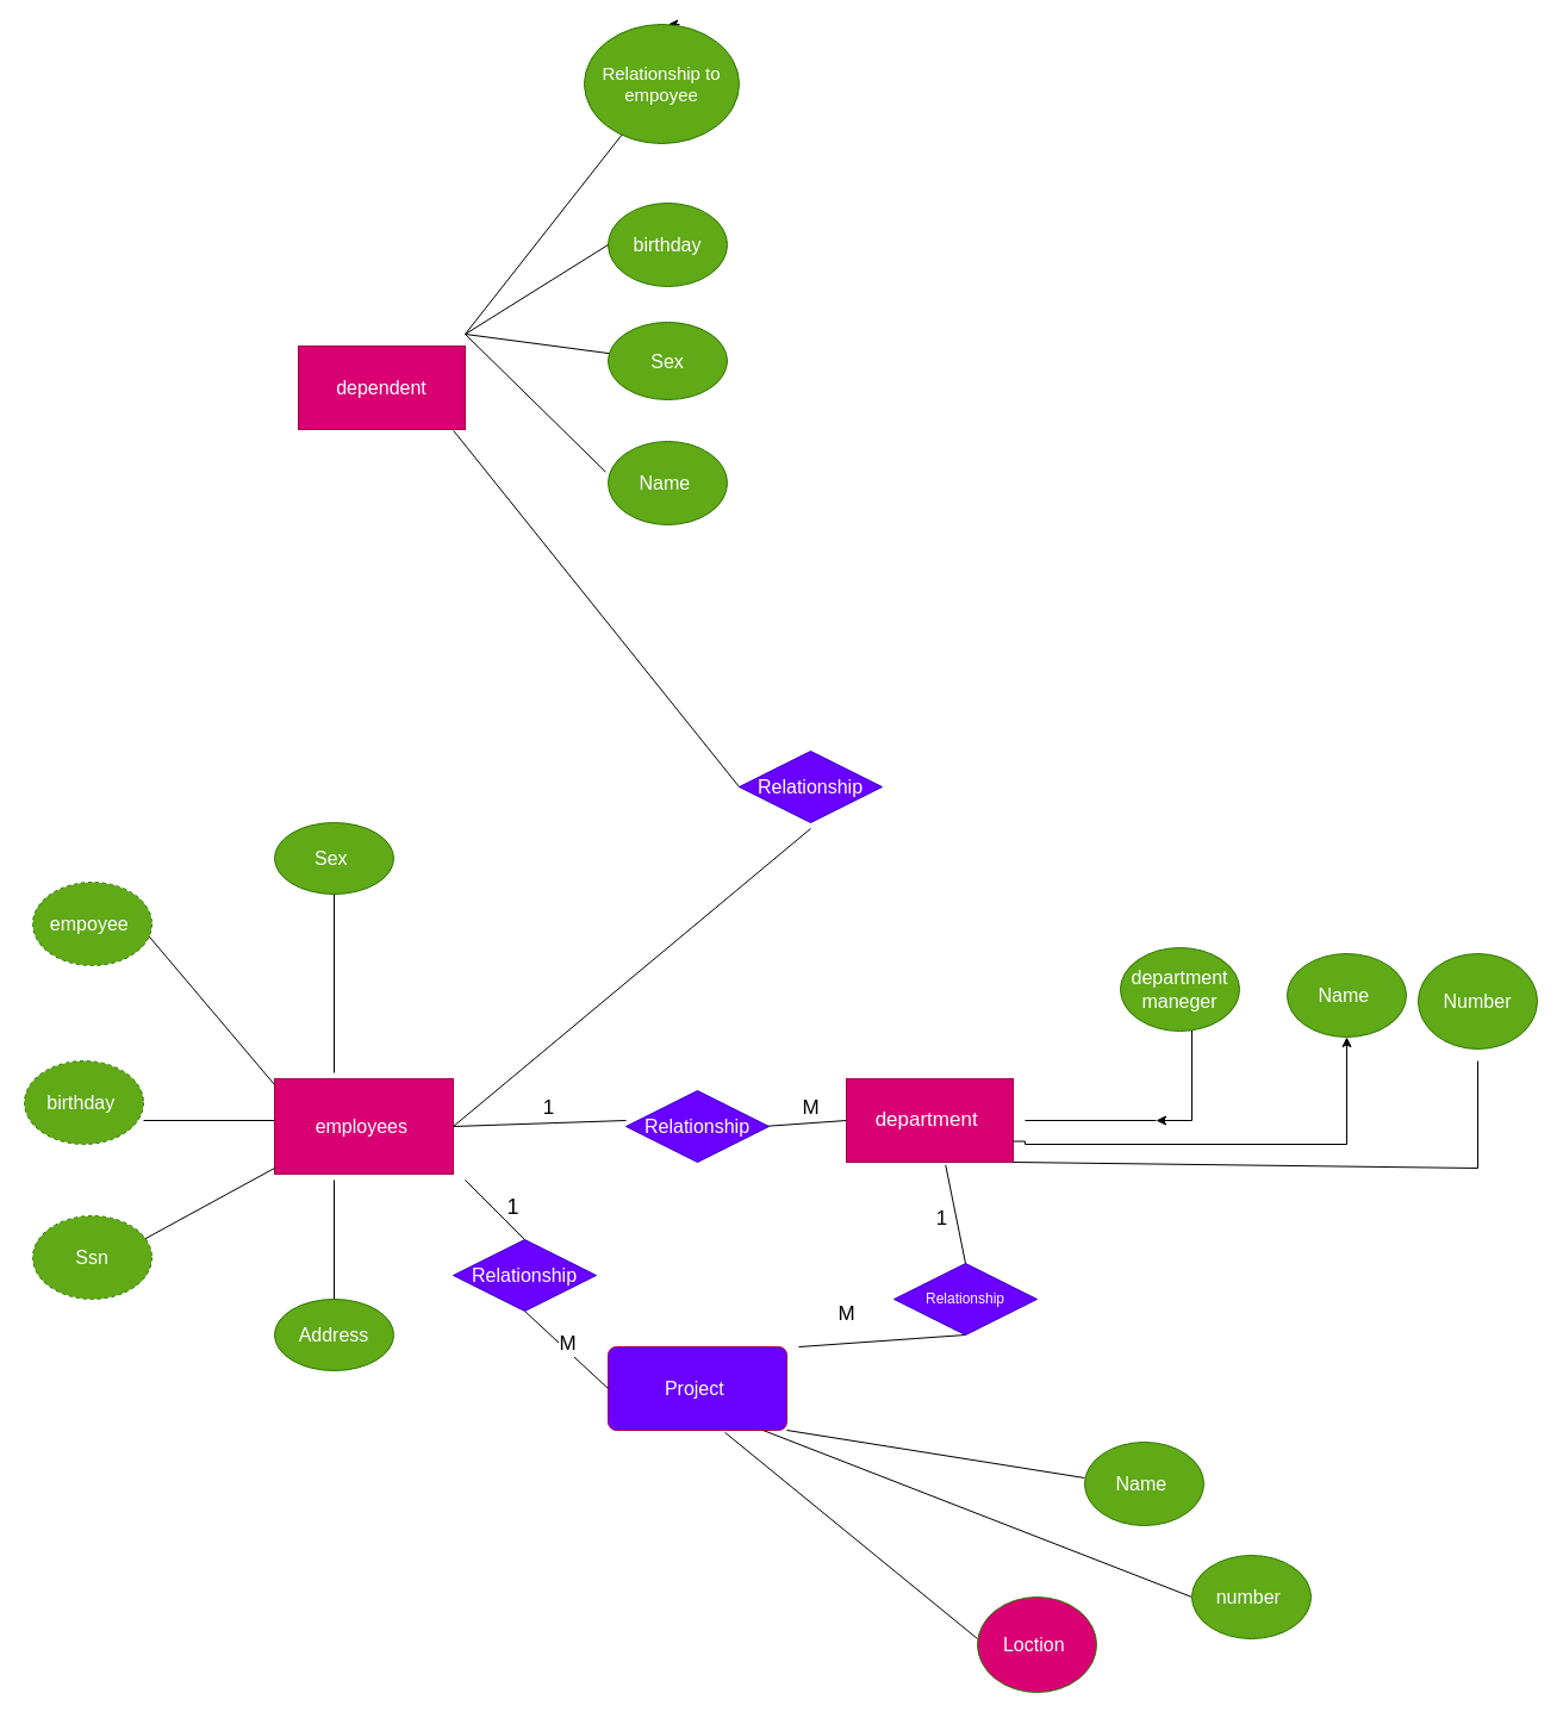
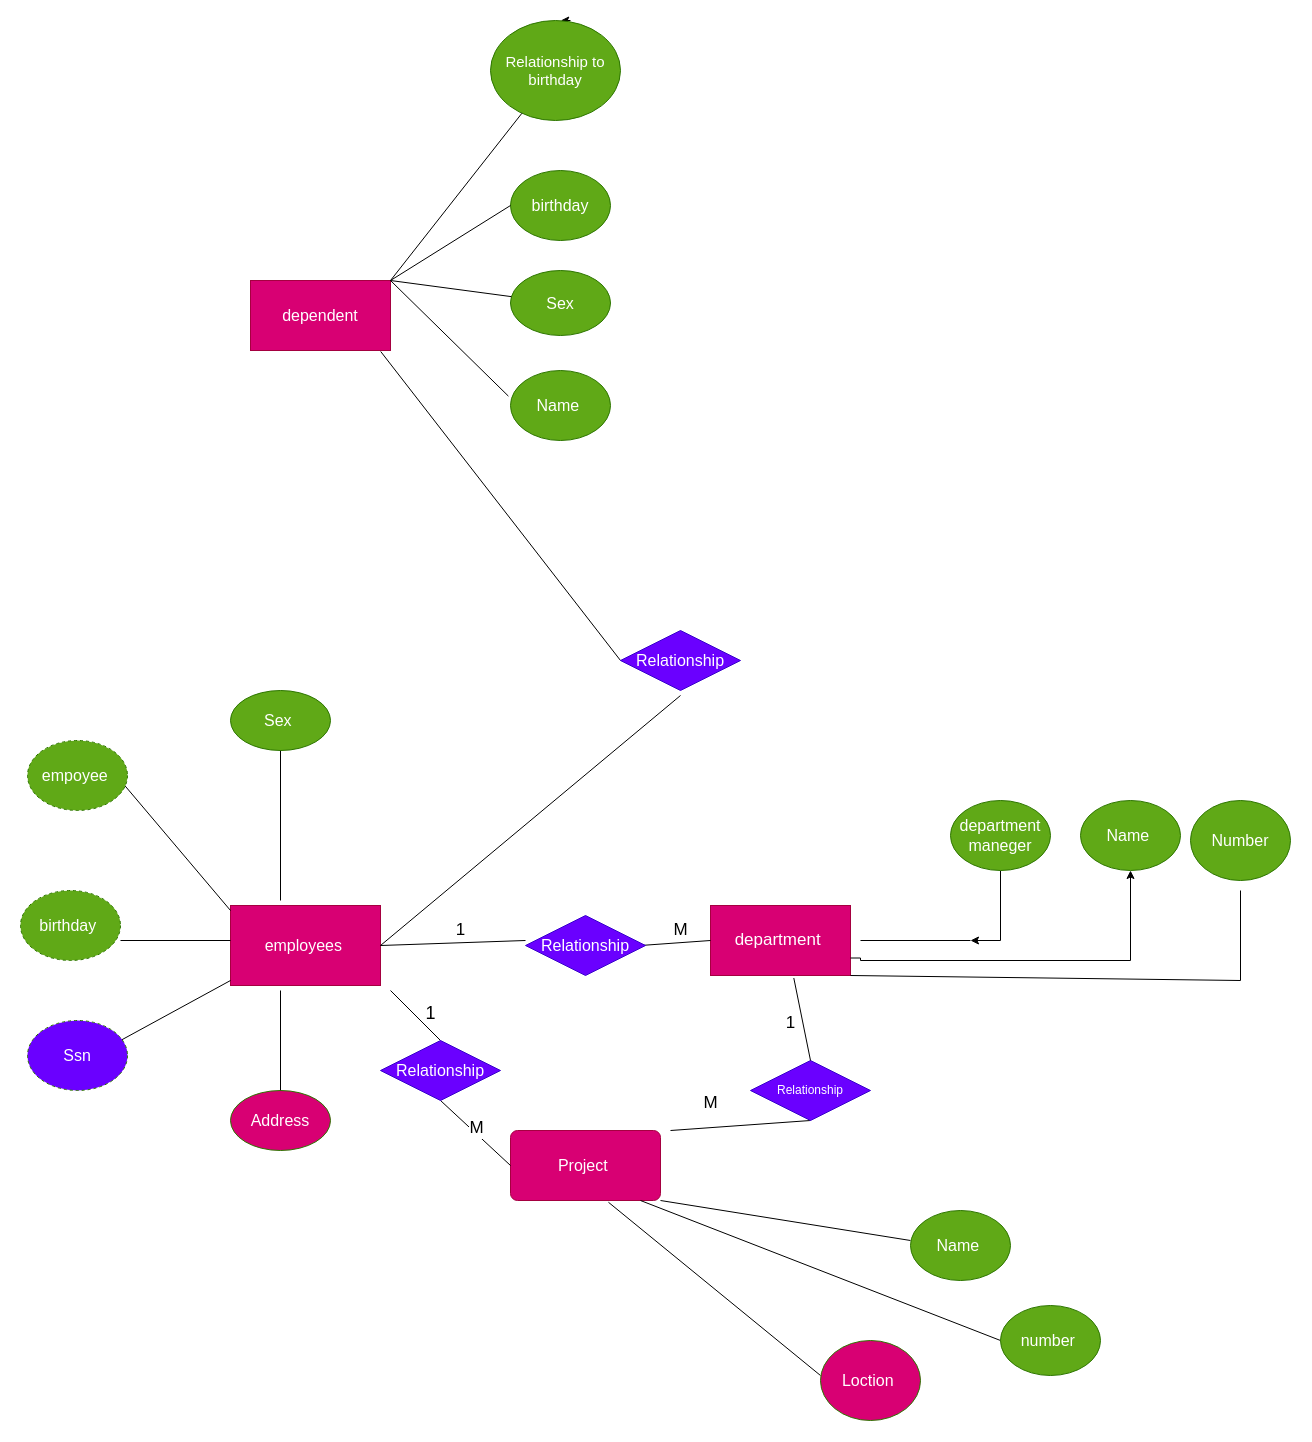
  <mxCell id="0" />
  <mxCell id="1" parent="0" />
  <mxCell id="2" value="&lt;font style=&quot;font-size: 17px;&quot;&gt;department&amp;nbsp;&lt;/font&gt;" style="whiteSpace=wrap;html=1;align=center;fillColor=#d80073;fontColor=#ffffff;strokeColor=#A50040;" vertex="1" parent="1"><mxGeometry x="710" y="905" width="140" height="70" as="geometry" /></mxCell>
  <mxCell id="3" value="" style="line;strokeWidth=1;rotatable=0;dashed=0;labelPosition=right;align=left;verticalAlign=middle;spacingTop=0;spacingLeft=6;points=[];portConstraint=eastwest;" vertex="1" parent="1"><mxGeometry x="860" y="935" width="110" height="10" as="geometry" /></mxCell>
  <mxCell id="4" value="" style="edgeStyle=orthogonalEdgeStyle;rounded=0;orthogonalLoop=1;jettySize=auto;html=1;" edge="1" parent="1" source="5" target="3"><mxGeometry relative="1" as="geometry"><Array as="points"><mxPoint x="1000" y="940" /></Array></mxGeometry></mxCell>
- <mxCell id="5" value="&lt;font style=&quot;font-size: 16px;&quot;&gt;department maneger&lt;/font&gt;" style="ellipse;whiteSpace=wrap;html=1;align=center;fillColor=#60a917;fontColor=#ffffff;strokeColor=#2D7600;" vertex="1" parent="1"><mxGeometry x="940" y="795" width="100" height="70" as="geometry" /></mxCell>
+ <mxCell id="5" value="&lt;font style=&quot;font-size: 16px;&quot;&gt;department maneger&lt;/font&gt;" style="ellipse;whiteSpace=wrap;html=1;align=center;fillColor=#60a917;fontColor=#ffffff;strokeColor=#2D7600;" vertex="1" parent="1"><mxGeometry x="950" y="800" width="100" height="70" as="geometry" /></mxCell>
  <mxCell id="6" style="edgeStyle=orthogonalEdgeStyle;rounded=0;orthogonalLoop=1;jettySize=auto;html=1;exitX=1;exitY=0.75;exitDx=0;exitDy=0;" edge="1" parent="1" source="2" target="7"><mxGeometry relative="1" as="geometry"><mxPoint x="1160" y="960" as="targetPoint" /><mxPoint x="910" y="960" as="sourcePoint" /><Array as="points"><mxPoint x="860" y="960" /><mxPoint x="1130" y="960" /></Array></mxGeometry></mxCell>
  <mxCell id="7" value="&lt;font style=&quot;font-size: 16px;&quot;&gt;Name&amp;nbsp;&lt;/font&gt;" style="ellipse;whiteSpace=wrap;html=1;align=center;fillColor=#60a917;fontColor=#ffffff;strokeColor=#2D7600;" vertex="1" parent="1"><mxGeometry x="1080" y="800" width="100" height="70" as="geometry" /></mxCell>
  <mxCell id="8" value="" style="line;strokeWidth=1;rotatable=0;dashed=0;labelPosition=right;align=left;verticalAlign=middle;spacingTop=0;spacingLeft=6;points=[];portConstraint=eastwest;" vertex="1" parent="1"><mxGeometry x="670" y="1040" width="60" as="geometry" /></mxCell>
  <mxCell id="9" value="" style="endArrow=none;html=1;rounded=0;exitX=1;exitY=1;exitDx=0;exitDy=0;" edge="1" parent="1" source="2"><mxGeometry width="50" height="50" relative="1" as="geometry"><mxPoint x="890" y="1030" as="sourcePoint" /><mxPoint x="1240" y="980" as="targetPoint" /></mxGeometry></mxCell>
  <mxCell id="10" value="" style="endArrow=none;html=1;rounded=0;" edge="1" parent="1"><mxGeometry width="50" height="50" relative="1" as="geometry"><mxPoint x="1240" y="980" as="sourcePoint" /><mxPoint x="1240" y="890" as="targetPoint" /></mxGeometry></mxCell>
  <mxCell id="11" value="&lt;font style=&quot;font-size: 16px;&quot;&gt;Number&lt;/font&gt;" style="ellipse;whiteSpace=wrap;html=1;align=center;fillColor=#60a917;fontColor=#ffffff;strokeColor=#2D7600;" vertex="1" parent="1"><mxGeometry x="1190" y="800" width="100" height="80" as="geometry" /></mxCell>
  <mxCell id="12" value="" style="endArrow=none;html=1;rounded=0;entryX=0;entryY=0.5;entryDx=0;entryDy=0;" edge="1" parent="1" target="2"><mxGeometry width="50" height="50" relative="1" as="geometry"><mxPoint x="640" y="945" as="sourcePoint" /><mxPoint x="940" y="980" as="targetPoint" /></mxGeometry></mxCell>
- <mxCell id="13" value="&lt;font style=&quot;font-size: 16px;&quot;&gt;Project&amp;nbsp;&lt;/font&gt;" style="rounded=1;arcSize=10;whiteSpace=wrap;html=1;align=center;fillColor=#6a00ff;fontColor=#ffffff;strokeColor=#A50040;" vertex="1" parent="1"><mxGeometry x="510" y="1130" width="150" height="70" as="geometry" /></mxCell>
+ <mxCell id="13" value="&lt;font style=&quot;font-size: 16px;&quot;&gt;Project&amp;nbsp;&lt;/font&gt;" style="rounded=1;arcSize=10;whiteSpace=wrap;html=1;align=center;fillColor=#d80073;fontColor=#ffffff;strokeColor=#A50040;" vertex="1" parent="1"><mxGeometry x="510" y="1130" width="150" height="70" as="geometry" /></mxCell>
  <mxCell id="14" value="" style="endArrow=none;html=1;rounded=0;exitX=0.653;exitY=1.025;exitDx=0;exitDy=0;exitPerimeter=0;" edge="1" parent="1" source="13"><mxGeometry width="50" height="50" relative="1" as="geometry"><mxPoint x="680" y="1375" as="sourcePoint" /><mxPoint x="820" y="1375" as="targetPoint" /></mxGeometry></mxCell>
  <mxCell id="15" value="&lt;font style=&quot;font-size: 16px;&quot;&gt;Loction&amp;nbsp;&lt;/font&gt;" style="ellipse;whiteSpace=wrap;html=1;align=center;fillColor=#d80073;fontColor=#ffffff;strokeColor=#2D7600;" vertex="1" parent="1"><mxGeometry x="820" y="1340" width="100" height="80" as="geometry" /></mxCell>
  <mxCell id="16" value="" style="endArrow=none;html=1;rounded=0;" edge="1" parent="1"><mxGeometry width="50" height="50" relative="1" as="geometry"><mxPoint x="910" y="1240" as="sourcePoint" /><mxPoint x="660" y="1200" as="targetPoint" /></mxGeometry></mxCell>
  <mxCell id="17" value="&lt;font style=&quot;font-size: 16px;&quot;&gt;Name&amp;nbsp;&lt;/font&gt;" style="ellipse;whiteSpace=wrap;html=1;align=center;fillColor=#60a917;fontColor=#ffffff;strokeColor=#2D7600;" vertex="1" parent="1"><mxGeometry x="910" y="1210" width="100" height="70" as="geometry" /></mxCell>
  <mxCell id="18" value="" style="endArrow=none;html=1;rounded=0;" edge="1" parent="1"><mxGeometry width="50" height="50" relative="1" as="geometry"><mxPoint x="1000" y="1340" as="sourcePoint" /><mxPoint x="640" y="1200" as="targetPoint" /></mxGeometry></mxCell>
  <mxCell id="19" value="&lt;font style=&quot;font-size: 16px;&quot;&gt;number&amp;nbsp;&lt;/font&gt;" style="ellipse;whiteSpace=wrap;html=1;align=center;fillColor=#60a917;fontColor=#ffffff;strokeColor=#2D7600;" vertex="1" parent="1"><mxGeometry x="1000" y="1305" width="100" height="70" as="geometry" /></mxCell>
  <mxCell id="20" value="&lt;font style=&quot;font-size: 16px;&quot;&gt;employees&lt;/font&gt;&amp;nbsp;" style="whiteSpace=wrap;html=1;align=center;fillColor=#d80073;fontColor=#ffffff;strokeColor=#A50040;" vertex="1" parent="1"><mxGeometry x="230" y="905" width="150" height="80" as="geometry" /></mxCell>
  <mxCell id="21" value="" style="endArrow=none;html=1;rounded=0;exitX=1;exitY=0.5;exitDx=0;exitDy=0;entryX=0;entryY=0.5;entryDx=0;entryDy=0;" edge="1" parent="1" source="20"><mxGeometry width="50" height="50" relative="1" as="geometry"><mxPoint x="610" y="1120" as="sourcePoint" /><mxPoint x="525" y="940" as="targetPoint" /></mxGeometry></mxCell>
  <mxCell id="22" value="" style="endArrow=none;html=1;rounded=0;" edge="1" parent="1"><mxGeometry width="50" height="50" relative="1" as="geometry"><mxPoint x="280" y="900" as="sourcePoint" /><mxPoint x="280" y="740" as="targetPoint" /><Array as="points" /></mxGeometry></mxCell>
  <mxCell id="23" value="" style="endArrow=none;html=1;rounded=0;" edge="1" parent="1"><mxGeometry width="50" height="50" relative="1" as="geometry"><mxPoint x="120" y="940" as="sourcePoint" /><mxPoint x="230" y="940" as="targetPoint" /></mxGeometry></mxCell>
  <mxCell id="24" value="" style="endArrow=none;html=1;rounded=0;" edge="1" parent="1"><mxGeometry width="50" height="50" relative="1" as="geometry"><mxPoint x="120" y="780" as="sourcePoint" /><mxPoint x="230" y="910" as="targetPoint" /></mxGeometry></mxCell>
  <mxCell id="25" value="" style="endArrow=none;html=1;rounded=0;" edge="1" parent="1"><mxGeometry width="50" height="50" relative="1" as="geometry"><mxPoint x="120" y="1040" as="sourcePoint" /><mxPoint x="230" y="980" as="targetPoint" /></mxGeometry></mxCell>
- <mxCell id="26" value="&lt;font style=&quot;font-size: 16px;&quot;&gt;Ssn&lt;/font&gt;" style="ellipse;whiteSpace=wrap;html=1;align=center;dashed=1;fillColor=#60a917;fontColor=#ffffff;strokeColor=#2D7600;" vertex="1" parent="1"><mxGeometry x="27" y="1020" width="100" height="70" as="geometry" /></mxCell>
+ <mxCell id="26" value="&lt;font style=&quot;font-size: 16px;&quot;&gt;Ssn&lt;/font&gt;" style="ellipse;whiteSpace=wrap;html=1;align=center;dashed=1;fillColor=#6a00ff;fontColor=#ffffff;strokeColor=#2D7600;" vertex="1" parent="1"><mxGeometry x="27" y="1020" width="100" height="70" as="geometry" /></mxCell>
  <mxCell id="27" value="&lt;font style=&quot;font-size: 16px;&quot;&gt;empoyee&amp;nbsp;&lt;/font&gt;" style="ellipse;whiteSpace=wrap;html=1;align=center;dashed=1;fillColor=#60a917;fontColor=#ffffff;strokeColor=#2D7600;" vertex="1" parent="1"><mxGeometry x="27" y="740" width="100" height="70" as="geometry" /></mxCell>
  <mxCell id="28" value="&lt;font style=&quot;font-size: 16px;&quot;&gt;birthday&amp;nbsp;&lt;/font&gt;" style="ellipse;whiteSpace=wrap;html=1;align=center;dashed=1;fillColor=#60a917;fontColor=#ffffff;strokeColor=#2D7600;" vertex="1" parent="1"><mxGeometry x="20" y="890" width="100" height="70" as="geometry" /></mxCell>
  <mxCell id="29" value="&lt;font style=&quot;font-size: 16px;&quot;&gt;Sex&amp;nbsp;&lt;/font&gt;" style="ellipse;whiteSpace=wrap;html=1;align=center;fillColor=#60a917;fontColor=#ffffff;strokeColor=#2D7600;" vertex="1" parent="1"><mxGeometry x="230" y="690" width="100" height="60" as="geometry" /></mxCell>
  <mxCell id="30" value="" style="endArrow=none;html=1;rounded=0;" edge="1" parent="1"><mxGeometry width="50" height="50" relative="1" as="geometry"><mxPoint x="280" y="1110" as="sourcePoint" /><mxPoint x="280" y="990" as="targetPoint" /></mxGeometry></mxCell>
- <mxCell id="31" value="&lt;font style=&quot;font-size: 16px;&quot;&gt;Address&lt;/font&gt;" style="ellipse;whiteSpace=wrap;html=1;align=center;fillColor=#60a917;fontColor=#ffffff;strokeColor=#2D7600;" vertex="1" parent="1"><mxGeometry x="230" y="1090" width="100" height="60" as="geometry" /></mxCell>
+ <mxCell id="31" value="&lt;font style=&quot;font-size: 16px;&quot;&gt;Address&lt;/font&gt;" style="ellipse;whiteSpace=wrap;html=1;align=center;fillColor=#d80073;fontColor=#ffffff;strokeColor=#2D7600;" vertex="1" parent="1"><mxGeometry x="230" y="1090" width="100" height="60" as="geometry" /></mxCell>
  <mxCell id="32" value="" style="endArrow=none;html=1;rounded=0;" edge="1" parent="1"><mxGeometry width="50" height="50" relative="1" as="geometry"><mxPoint x="390" y="990" as="sourcePoint" /><mxPoint y="1040" as="targetPoint" x="440" /></mxGeometry></mxCell>
  <mxCell id="33" value="" style="endArrow=none;html=1;rounded=0;exitX=0;exitY=0.5;exitDx=0;exitDy=0;" edge="1" parent="1" source="13"><mxGeometry width="50" height="50" relative="1" as="geometry"><mxPoint x="390" y="1150" as="sourcePoint" /><mxPoint y="1100" as="targetPoint" x="440" /></mxGeometry></mxCell>
  <mxCell id="34" value="&lt;font style=&quot;font-size: 17px;&quot;&gt;M&lt;/font&gt;" style="edgeLabel;html=1;align=center;verticalAlign=middle;resizable=0;points=[];" vertex="1" connectable="0" parent="33"><mxGeometry x="0.067" y="-4" relative="1" as="geometry"><mxPoint as="offset" /></mxGeometry></mxCell>
  <mxCell id="35" value="&lt;font style=&quot;font-size: 17px;&quot;&gt;1&lt;/font&gt;" style="text;html=1;align=center;verticalAlign=middle;resizable=0;points=[];autosize=1;strokeColor=none;fillColor=none;" vertex="1" parent="1"><mxGeometry x="445" y="915" width="30" height="30" as="geometry" /></mxCell>
  <mxCell id="36" value="&lt;font style=&quot;font-size: 17px;&quot;&gt;M&lt;/font&gt;" style="text;html=1;align=center;verticalAlign=middle;resizable=0;points=[];autosize=1;strokeColor=none;fillColor=none;" vertex="1" parent="1"><mxGeometry x="660" y="915" width="40" height="30" as="geometry" /></mxCell>
  <mxCell id="37" value="" style="endArrow=none;html=1;rounded=0;exitX=1;exitY=0.5;exitDx=0;exitDy=0;" edge="1" parent="1" source="20"><mxGeometry width="50" height="50" relative="1" as="geometry"><mxPoint x="430" y="945" as="sourcePoint" /><mxPoint x="680" y="695" as="targetPoint" /></mxGeometry></mxCell>
- <mxCell id="38" value="&lt;font style=&quot;font-size: 16px;&quot;&gt;dependent&lt;/font&gt;" style="whiteSpace=wrap;html=1;align=center;fillColor=#d80073;fontColor=#ffffff;strokeColor=#A50040;" vertex="1" parent="1"><mxGeometry x="250" y="290" width="140" height="70" as="geometry" /></mxCell>
+ <mxCell id="38" value="&lt;font style=&quot;font-size: 16px;&quot;&gt;dependent&lt;/font&gt;" style="whiteSpace=wrap;html=1;align=center;fillColor=#d80073;fontColor=#ffffff;strokeColor=#A50040;" vertex="1" parent="1"><mxGeometry x="250" y="280" width="140" height="70" as="geometry" /></mxCell>
  <mxCell id="39" value="" style="endArrow=none;html=1;rounded=0;entryX=0;entryY=0.5;entryDx=0;entryDy=0;exitX=0.93;exitY=1.014;exitDx=0;exitDy=0;exitPerimeter=0;" edge="1" parent="1" source="38"><mxGeometry width="50" height="50" relative="1" as="geometry"><mxPoint x="410" y="380" as="sourcePoint" /><mxPoint x="620" y="660" as="targetPoint" /></mxGeometry></mxCell>
  <mxCell id="40" value="&lt;font style=&quot;font-size: 16px;&quot;&gt;Sex&lt;/font&gt;" style="ellipse;whiteSpace=wrap;html=1;align=center;fillColor=#60a917;fontColor=#ffffff;strokeColor=#2D7600;" vertex="1" parent="1"><mxGeometry x="510" y="270" width="100" height="65" as="geometry" /></mxCell>
  <mxCell id="41" value="&lt;font style=&quot;font-size: 16px;&quot;&gt;Name&amp;nbsp;&lt;/font&gt;" style="ellipse;whiteSpace=wrap;html=1;align=center;fillColor=#60a917;fontColor=#ffffff;strokeColor=#2D7600;" vertex="1" parent="1"><mxGeometry x="510" y="370" width="100" height="70" as="geometry" /></mxCell>
  <mxCell id="42" value="&lt;font style=&quot;font-size: 16px;&quot;&gt;birthday&lt;/font&gt;" style="ellipse;whiteSpace=wrap;html=1;align=center;fillColor=#60a917;fontColor=#ffffff;strokeColor=#2D7600;" vertex="1" parent="1"><mxGeometry x="510" y="170" width="100" height="70" as="geometry" /></mxCell>
  <mxCell id="43" style="edgeStyle=orthogonalEdgeStyle;rounded=0;orthogonalLoop=1;jettySize=auto;html=1;exitX=0.5;exitY=1;exitDx=0;exitDy=0;" edge="1" parent="1" source="40" target="40"><mxGeometry relative="1" as="geometry" /></mxCell>
  <mxCell id="44" style="edgeStyle=orthogonalEdgeStyle;rounded=0;orthogonalLoop=1;jettySize=auto;html=1;" edge="1" parent="1"><mxGeometry relative="1" as="geometry"><mxPoint x="560.231" y="20" as="targetPoint" /><mxPoint x="570" y="20" as="sourcePoint" /></mxGeometry></mxCell>
- <mxCell id="45" value="&lt;font style=&quot;font-size: 15px;&quot;&gt;Relationship to&lt;br&gt;empoyee&lt;/font&gt;" style="ellipse;whiteSpace=wrap;html=1;align=center;fillColor=#60a917;fontColor=#ffffff;strokeColor=#2D7600;" vertex="1" parent="1"><mxGeometry x="490" y="20" width="130" height="100" as="geometry" /></mxCell>
+ <mxCell id="45" value="&lt;font style=&quot;font-size: 15px;&quot;&gt;Relationship to&lt;br&gt;birthday&lt;/font&gt;" style="ellipse;whiteSpace=wrap;html=1;align=center;fillColor=#60a917;fontColor=#ffffff;strokeColor=#2D7600;" vertex="1" parent="1"><mxGeometry x="490" y="20" width="130" height="100" as="geometry" /></mxCell>
  <mxCell id="46" value="" style="endArrow=none;html=1;rounded=0;exitX=-0.021;exitY=0.366;exitDx=0;exitDy=0;exitPerimeter=0;" edge="1" parent="1" source="41" target="45"><mxGeometry width="50" height="50" relative="1" as="geometry"><mxPoint x="560" y="340" as="sourcePoint" /><mxPoint x="610" y="290" as="targetPoint" /><Array as="points"><mxPoint x="390" y="280" /></Array></mxGeometry></mxCell>
  <mxCell id="47" value="" style="endArrow=none;html=1;rounded=0;entryX=0;entryY=0.5;entryDx=0;entryDy=0;" edge="1" parent="1" source="40" target="42"><mxGeometry width="50" height="50" relative="1" as="geometry"><mxPoint x="560" y="340" as="sourcePoint" /><mxPoint x="500" y="220" as="targetPoint" /><Array as="points"><mxPoint x="390" y="280" /></Array></mxGeometry></mxCell>
  <mxCell id="48" value="" style="endArrow=none;html=1;rounded=0;" edge="1" parent="1"><mxGeometry width="50" height="50" relative="1" as="geometry"><mxPoint x="670" y="1130" as="sourcePoint" /><mxPoint x="810" y="1120" as="targetPoint" /></mxGeometry></mxCell>
  <mxCell id="49" value="Relationship" style="shape=rhombus;perimeter=rhombusPerimeter;whiteSpace=wrap;html=1;align=center;fillColor=#6a00ff;fontColor=#ffffff;strokeColor=#3700CC;" vertex="1" parent="1"><mxGeometry x="750" y="1060" width="120" height="60" as="geometry" /></mxCell>
  <mxCell id="50" value="&lt;font style=&quot;font-size: 16px;&quot;&gt;Relationship&lt;/font&gt;" style="shape=rhombus;perimeter=rhombusPerimeter;whiteSpace=wrap;html=1;align=center;fillColor=#6a00ff;fontColor=#ffffff;strokeColor=#3700CC;" vertex="1" parent="1"><mxGeometry x="525" y="915" width="120" height="60" as="geometry" /></mxCell>
  <mxCell id="51" value="&lt;font style=&quot;font-size: 16px;&quot;&gt;Relationship&lt;/font&gt;" style="shape=rhombus;perimeter=rhombusPerimeter;whiteSpace=wrap;html=1;align=center;fillColor=#6a00ff;fontColor=#ffffff;strokeColor=#3700CC;" vertex="1" parent="1"><mxGeometry x="620" y="630" width="120" height="60" as="geometry" /></mxCell>
  <mxCell id="52" value="&lt;font style=&quot;font-size: 16px;&quot;&gt;Relationship&lt;/font&gt;" style="shape=rhombus;perimeter=rhombusPerimeter;whiteSpace=wrap;html=1;align=center;fillColor=#6a00ff;fontColor=#ffffff;strokeColor=#3700CC;" vertex="1" parent="1"><mxGeometry x="380" y="1040" width="120" height="60" as="geometry" /></mxCell>
  <mxCell id="53" value="" style="endArrow=none;html=1;rounded=0;entryX=0.595;entryY=1.036;entryDx=0;entryDy=0;entryPerimeter=0;" edge="1" parent="1" target="2"><mxGeometry width="50" height="50" relative="1" as="geometry"><mxPoint x="810" y="1060" as="sourcePoint" /><mxPoint x="860" y="1010" as="targetPoint" /></mxGeometry></mxCell>
  <mxCell id="54" value="&lt;font style=&quot;font-size: 17px;&quot;&gt;1&lt;/font&gt;" style="text;html=1;align=center;verticalAlign=middle;resizable=0;points=[];autosize=1;strokeColor=none;fillColor=none;" vertex="1" parent="1"><mxGeometry x="775" y="1008" width="30" height="30" as="geometry" /></mxCell>
  <mxCell id="55" value="&lt;font style=&quot;font-size: 17px;&quot;&gt;M&lt;/font&gt;" style="text;html=1;align=center;verticalAlign=middle;resizable=0;points=[];autosize=1;strokeColor=none;fillColor=none;strokeWidth=17;" vertex="1" parent="1"><mxGeometry x="690" y="1088" width="40" height="30" as="geometry" /></mxCell>
  <mxCell id="56" value="&lt;font style=&quot;font-size: 18px;&quot;&gt;1&lt;/font&gt;" style="text;html=1;align=center;verticalAlign=middle;resizable=0;points=[];autosize=1;strokeColor=none;fillColor=none;" vertex="1" parent="1"><mxGeometry x="415" y="993" width="30" height="40" as="geometry" /></mxCell>
